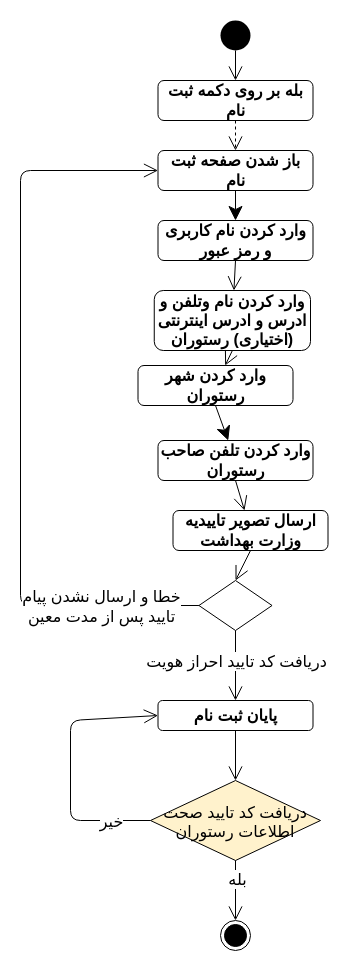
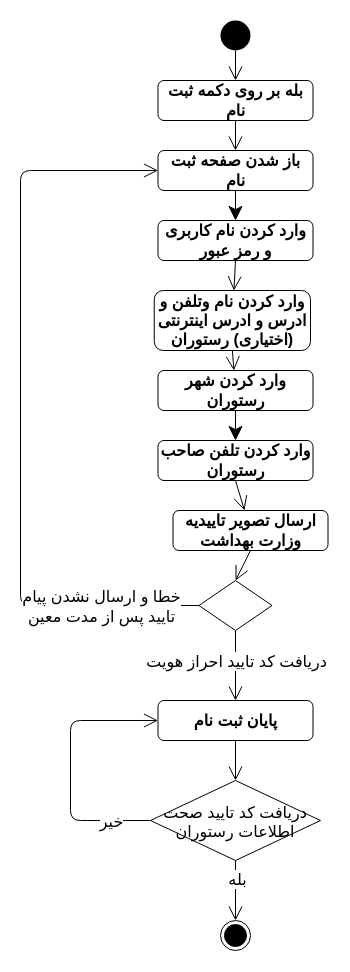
  <mxCell id="0" />
  <mxCell id="1" parent="0" />
  <mxCell id="2" value="" style="ellipse;fillColor=#000000;strokeColor=none;fontSize=15;" vertex="1" parent="1"><mxGeometry x="220" y="20" width="30" height="30" as="geometry" /></mxCell>
  <mxCell id="3" value="" style="endArrow=open;endFill=1;endSize=12;html=1;fontSize=15;exitX=0.5;exitY=1;exitDx=0;exitDy=0;" edge="1" parent="1" source="2" target="4"><mxGeometry width="160" relative="1" as="geometry"><mxPoint x="180" y="280" as="sourcePoint" /><mxPoint x="235" y="80" as="targetPoint" /></mxGeometry></mxCell>
  <mxCell id="4" value="بله بر روی دکمه ثبت نام" style="shape=rect;html=1;rounded=1;whiteSpace=wrap;align=center;fontStyle=1;fontSize=16;" vertex="1" parent="1"><mxGeometry x="157.5" y="80" width="155" height="40" as="geometry" /></mxCell>
- <mxCell id="5" value="" style="endArrow=open;endFill=1;endSize=12;html=1;fontSize=15;exitX=0.5;exitY=1;exitDx=0;exitDy=0;dashed=1;" edge="1" parent="1" target="6" source="4"><mxGeometry width="160" relative="1" as="geometry"><mxPoint x="235" y="140" as="sourcePoint" /><mxPoint x="235" y="170" as="targetPoint" /></mxGeometry></mxCell>
+ <mxCell id="5" value="" style="endArrow=open;endFill=1;endSize=12;html=1;fontSize=15;exitX=0.5;exitY=1;exitDx=0;exitDy=0;" edge="1" parent="1" target="6" source="4"><mxGeometry width="160" relative="1" as="geometry"><mxPoint x="235" y="140" as="sourcePoint" /><mxPoint x="235" y="170" as="targetPoint" /></mxGeometry></mxCell>
  <mxCell id="6" value="باز شدن صفحه ثبت نام" style="shape=rect;html=1;rounded=1;whiteSpace=wrap;align=center;fontStyle=1;fontSize=16;" vertex="1" parent="1"><mxGeometry x="157.5" y="150" width="155" height="40" as="geometry" /></mxCell>
  <mxCell id="7" value="" style="endArrow=classic;endFill=1;endSize=12;html=1;fontSize=15;exitX=0.5;exitY=1;exitDx=0;exitDy=0;" edge="1" parent="1" target="8" source="6"><mxGeometry width="160" relative="1" as="geometry"><mxPoint x="190" y="210" as="sourcePoint" /><mxPoint x="235" y="230" as="targetPoint" /></mxGeometry></mxCell>
  <mxCell id="8" value="وارد کردن نام کاربری و رمز عبور" style="shape=rect;html=1;rounded=1;whiteSpace=wrap;align=center;fontStyle=1;fontSize=16;" vertex="1" parent="1"><mxGeometry x="157.5" y="220" width="155" height="40" as="geometry" /></mxCell>
  <mxCell id="9" value="" style="endArrow=open;endFill=1;endSize=12;html=1;fontSize=15;exitX=0.5;exitY=1;exitDx=0;exitDy=0;" edge="1" parent="1" target="10" source="8"><mxGeometry width="160" relative="1" as="geometry"><mxPoint x="235" y="300" as="sourcePoint" /><mxPoint x="235" y="330" as="targetPoint" /></mxGeometry></mxCell>
  <mxCell id="10" value="وارد کردن نام وتلفن و ادرس و ادرس اینترنتی (اختیاری) رستوران" style="shape=rect;html=1;rounded=1;whiteSpace=wrap;align=center;fontStyle=1;fontSize=16;" vertex="1" parent="1"><mxGeometry x="153.75" y="290" width="156.25" height="60" as="geometry" /></mxCell>
  <mxCell id="11" value="" style="endArrow=open;endFill=1;endSize=12;html=1;fontSize=15;exitX=0.5;exitY=1;exitDx=0;exitDy=0;" edge="1" parent="1" target="12" source="10"><mxGeometry width="160" relative="1" as="geometry"><mxPoint x="227.5" y="360" as="sourcePoint" /><mxPoint x="227.5" y="390" as="targetPoint" /></mxGeometry></mxCell>
- <mxCell id="12" value="وارد کردن شهر رستوران" style="shape=rect;html=1;rounded=1;whiteSpace=wrap;align=center;fontStyle=1;fontSize=16;" vertex="1" parent="1"><mxGeometry x="137.5" y="365" width="155" height="40" as="geometry" /></mxCell>
+ <mxCell id="12" value="وارد کردن شهر رستوران" style="shape=rect;html=1;rounded=1;whiteSpace=wrap;align=center;fontStyle=1;fontSize=16;" vertex="1" parent="1"><mxGeometry x="157.5" y="370" width="155" height="40" as="geometry" /></mxCell>
  <mxCell id="13" value="" style="endArrow=classic;endFill=1;endSize=12;html=1;fontSize=15;exitX=0.5;exitY=1;exitDx=0;exitDy=0;exitPerimeter=0;" edge="1" parent="1" target="14" source="12"><mxGeometry width="160" relative="1" as="geometry"><mxPoint x="235" y="420" as="sourcePoint" /><mxPoint x="227.5" y="470" as="targetPoint" /></mxGeometry></mxCell>
  <mxCell id="14" value="وارد کردن تلفن صاحب رستوران" style="shape=rect;html=1;rounded=1;whiteSpace=wrap;align=center;fontStyle=1;fontSize=16;" vertex="1" parent="1"><mxGeometry x="157.5" y="440" width="155" height="40" as="geometry" /></mxCell>
  <mxCell id="15" value="" style="endArrow=open;endFill=1;endSize=12;html=1;fontSize=15;exitX=0.5;exitY=1;exitDx=0;exitDy=0;" edge="1" parent="1" target="16" source="14"><mxGeometry width="160" relative="1" as="geometry"><mxPoint x="231.25" y="490" as="sourcePoint" /><mxPoint x="223.75" y="550" as="targetPoint" /></mxGeometry></mxCell>
  <mxCell id="16" value="ارسال تصویر تاییدیه وزارت بهداشت" style="shape=rect;html=1;rounded=1;whiteSpace=wrap;align=center;fontStyle=1;fontSize=16;" vertex="1" parent="1"><mxGeometry x="172.5" y="510" width="155" height="40" as="geometry" /></mxCell>
  <mxCell id="17" value="" style="rhombus;fontSize=16;" vertex="1" parent="1"><mxGeometry x="198.44" y="580" width="73.12" height="50" as="geometry" /></mxCell>
  <mxCell id="18" value="" style="endArrow=open;endFill=1;endSize=12;html=1;fontSize=16;exitX=0.5;exitY=1;exitDx=0;exitDy=0;entryX=0.5;entryY=0;entryDx=0;entryDy=0;" edge="1" parent="1" source="16" target="17"><mxGeometry width="160" relative="1" as="geometry"><mxPoint x="180" y="640" as="sourcePoint" /><mxPoint x="340" y="640" as="targetPoint" /></mxGeometry></mxCell>
  <mxCell id="19" value="" style="endArrow=open;endFill=1;endSize=12;html=1;fontSize=16;exitX=0;exitY=0.5;exitDx=0;exitDy=0;entryX=0;entryY=0.5;entryDx=0;entryDy=0;" edge="1" parent="1" source="17" target="6"><mxGeometry width="160" relative="1" as="geometry"><mxPoint x="-100" y="540" as="sourcePoint" /><mxPoint x="20" y="170" as="targetPoint" /><Array as="points"><mxPoint x="20" y="605" /><mxPoint x="20" y="170" /></Array></mxGeometry></mxCell>
  <mxCell id="20" value="&lt;div&gt;خطا و ارسال نشدن پیام&lt;/div&gt;&lt;div&gt; تایید پس از مدت معین&lt;/div&gt;" style="edgeLabel;html=1;align=center;verticalAlign=middle;resizable=0;points=[];fontSize=16;" vertex="1" connectable="0" parent="19"><mxGeometry x="-0.669" y="1" relative="1" as="geometry"><mxPoint x="25.56" y="-1" as="offset" /></mxGeometry></mxCell>
  <mxCell id="21" value="" style="endArrow=open;endFill=1;endSize=12;html=1;fontSize=15;exitX=0.5;exitY=1;exitDx=0;exitDy=0;" edge="1" parent="1" target="23" source="17"><mxGeometry width="160" relative="1" as="geometry"><mxPoint x="231.88" y="650" as="sourcePoint" /><mxPoint x="220.63" y="720" as="targetPoint" /></mxGeometry></mxCell>
  <mxCell id="22" value="دریافت کد تایید احراز هویت" style="edgeLabel;html=1;align=center;verticalAlign=middle;resizable=0;points=[];fontSize=16;" vertex="1" connectable="0" parent="21"><mxGeometry x="-0.4" y="2" relative="1" as="geometry"><mxPoint x="-2" y="9" as="offset" /></mxGeometry></mxCell>
- <mxCell id="23" value="پایان ثبت نام" style="shape=rect;html=1;rounded=1;whiteSpace=wrap;align=center;fontStyle=1;fontSize=16;" vertex="1" parent="1"><mxGeometry x="157.5" y="700" width="155" height="30" as="geometry" /></mxCell>
- <mxCell id="24" value="&#10;&#10;دریافت کد تایید صحت&#10; اطلاعات رستوران&#10;&#10;" style="rhombus;fontSize=16;fillColor=#fff2cc;" vertex="1" parent="1"><mxGeometry x="150" y="780" width="170" height="80" as="geometry" /></mxCell>
+ <mxCell id="23" value="پایان ثبت نام" style="shape=rect;html=1;rounded=1;whiteSpace=wrap;align=center;fontStyle=1;fontSize=16;" vertex="1" parent="1"><mxGeometry x="157.5" y="700" width="155" height="40" as="geometry" /></mxCell>
+ <mxCell id="24" value="&#10;&#10;دریافت کد تایید صحت&#10; اطلاعات رستوران&#10;&#10;" style="rhombus;fontSize=16;" vertex="1" parent="1"><mxGeometry x="150" y="780" width="170" height="80" as="geometry" /></mxCell>
  <mxCell id="25" value="" style="endArrow=open;endFill=1;endSize=12;html=1;fontSize=15;exitX=0.5;exitY=1;exitDx=0;exitDy=0;entryX=0.5;entryY=0;entryDx=0;entryDy=0;" edge="1" parent="1" source="24" target="30"><mxGeometry width="160" relative="1" as="geometry"><mxPoint x="235.78" y="860" as="sourcePoint" /><mxPoint x="237" y="930" as="targetPoint" /><Array as="points" /></mxGeometry></mxCell>
  <mxCell id="26" value="بله" style="edgeLabel;html=1;align=center;verticalAlign=middle;resizable=0;points=[];fontSize=16;" vertex="1" connectable="0" parent="25"><mxGeometry x="-0.399" y="1" relative="1" as="geometry"><mxPoint as="offset" /></mxGeometry></mxCell>
  <mxCell id="27" value="" style="endArrow=open;endFill=1;endSize=12;html=1;fontSize=16;exitX=0.5;exitY=1;exitDx=0;exitDy=0;entryX=0.5;entryY=0;entryDx=0;entryDy=0;" edge="1" parent="1" source="23" target="24"><mxGeometry width="160" relative="1" as="geometry"><mxPoint x="250" y="750" as="sourcePoint" /><mxPoint x="240" y="780" as="targetPoint" /></mxGeometry></mxCell>
  <mxCell id="28" value="" style="endArrow=open;endFill=1;endSize=12;html=1;fontSize=16;exitX=0;exitY=0.5;exitDx=0;exitDy=0;entryX=0;entryY=0.5;entryDx=0;entryDy=0;" edge="1" parent="1" source="24" target="23"><mxGeometry width="160" relative="1" as="geometry"><mxPoint x="-40" y="870" as="sourcePoint" /><mxPoint x="70" y="780" as="targetPoint" /><Array as="points"><mxPoint x="70" y="820" /><mxPoint x="70" y="720" /></Array></mxGeometry></mxCell>
  <mxCell id="29" value="خیر" style="edgeLabel;html=1;align=center;verticalAlign=middle;resizable=0;points=[];fontSize=16;" vertex="1" connectable="0" parent="28"><mxGeometry x="0.062" y="-1" relative="1" as="geometry"><mxPoint x="39" y="62" as="offset" /></mxGeometry></mxCell>
  <mxCell id="30" value="" style="ellipse;html=1;shape=endState;fillColor=#000000;strokeColor=#000000;fontSize=16;" vertex="1" parent="1"><mxGeometry x="220" y="920" width="30" height="30" as="geometry" /></mxCell>
